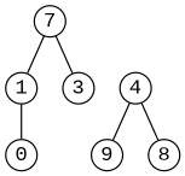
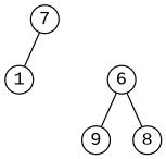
  digraph {
    fontname="Liberation Mono"
    rankdir=BT
    ranksep=0.35
    node [fixedsize=true fontname="Liberation Mono" shape=circle]
    edge [arrowhead=none fontname="Liberation Mono"]
-   0 [width=0.3]
    1 [width=0.3]
    7 [width=0.3]
-   3 [width=0.3]
    n5 [label=9 width=0.3]
-   6 [width=0.3 label=4]
+   6 [width=0.3]
    n7 [label=8 width=0.3]
-   0 -> 1
    1 -> 7
-   3 -> 7
    n5 -> 6
    n7 -> 6
  }
